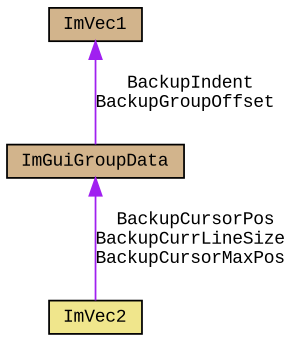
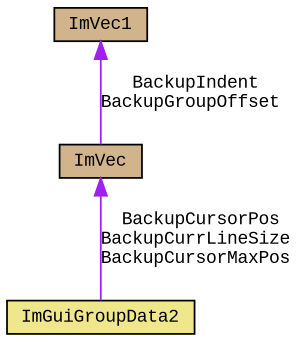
  digraph {
    fontname="Liberation Mono"
    node [color=black fillcolor=tan fontname="Liberation Mono" fontsize=10 shape=record style=filled]
    edge [color=purple dir=back fontname="Liberation Mono" fontsize=10 labelfontname=Helvetica labelfontsize=10 style=solid]
-   n1 [fontcolor=black height=0.2 label=ImGuiGroupData width=0.4]
-   n2 [fillcolor=khaki height=0.2 label=ImVec2 width=0.4]
+   n1 [fontcolor=black height=0.2 label=ImVec width=0.4]
+   n2 [fillcolor=khaki height=0.2 label=ImGuiGroupData2 width=0.4]
    n3 [height=0.2 label=ImVec1 width=0.4]
    n1 -> n2 [label=" BackupCursorPos\nBackupCurrLineSize\nBackupCursorMaxPos"]
    n3 -> n1 [label=" BackupIndent\nBackupGroupOffset"]
  }
